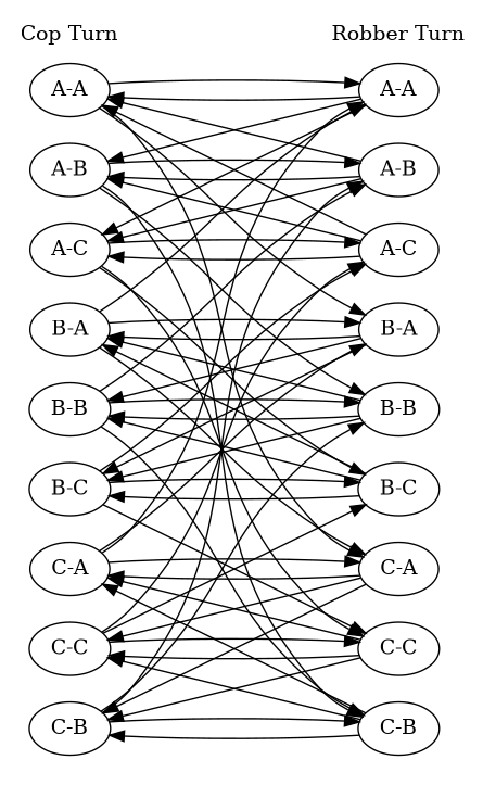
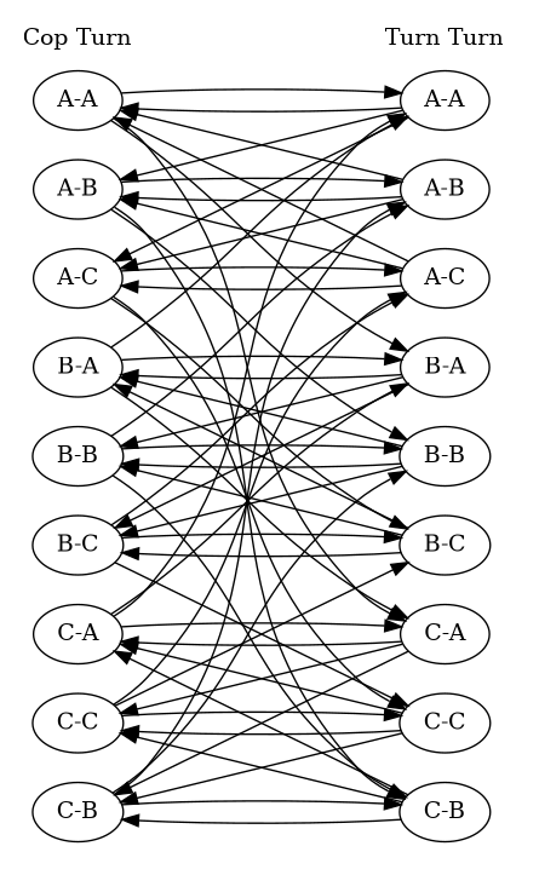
  digraph {
    rankdir=LR
    ranksep=2
    n1 [label="A-A"]
    n2 [label="A-B"]
    n3 [label="A-C"]
    n4 [label="B-A"]
    n5 [label="B-B"]
    n6 [label="B-C"]
    n7 [label="C-A"]
    n8 [label="C-B"]
    n9 [label="C-C"]
    n10 [label="A-A"]
    n11 [label="A-B"]
    n12 [label="A-C"]
    n13 [label="B-A"]
    n14 [label="B-B"]
    n15 [label="B-C"]
    n16 [label="C-A"]
    n17 [label="C-B"]
    n18 [label="C-C"]
    subgraph cluster_1 {
      color=invis
      label="Cop Turn"
      n1
      n2
      n3
      n4
      n5
      n6
      n7
      n8
      n9
    }
    subgraph cluster_2 {
      color=invis
-     label="Robber Turn"
+     label="Turn Turn"
      n10
      n11
      n12
      n13
      n14
      n15
      n16
      n17
      n18
    }
    n1 -> n10
    n1 -> n13
    n1 -> n16
    n2 -> n11
    n2 -> n14
    n2 -> n17
    n3 -> n12
    n3 -> n15
    n3 -> n18
    n4 -> n10
    n4 -> n13
    n4 -> n16
    n5 -> n11
    n5 -> n14
    n5 -> n17
    n6 -> n12
    n6 -> n15
    n6 -> n18
    n7 -> n10
    n7 -> n13
    n7 -> n16
    n8 -> n11
    n8 -> n14
    n8 -> n17
    n9 -> n12
    n9 -> n15
    n9 -> n18
    n10 -> n1
    n10 -> n2
    n10 -> n3
    n11 -> n1
    n11 -> n2
    n11 -> n3
    n12 -> n1
    n12 -> n2
    n12 -> n3
    n13 -> n4
    n13 -> n5
    n13 -> n6
    n14 -> n4
    n14 -> n5
    n14 -> n6
    n15 -> n4
    n15 -> n5
    n15 -> n6
    n16 -> n7
    n16 -> n8
    n16 -> n9
    n17 -> n7
    n17 -> n8
    n17 -> n9
    n18 -> n7
    n18 -> n8
    n18 -> n9
  }
